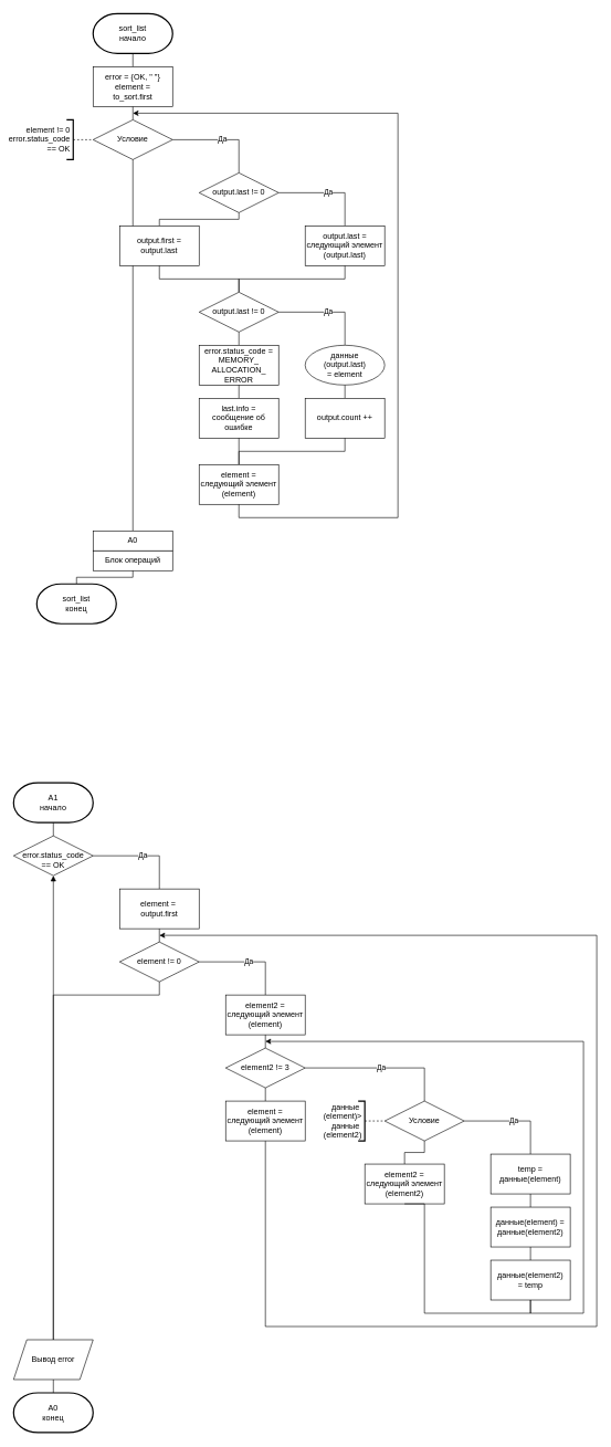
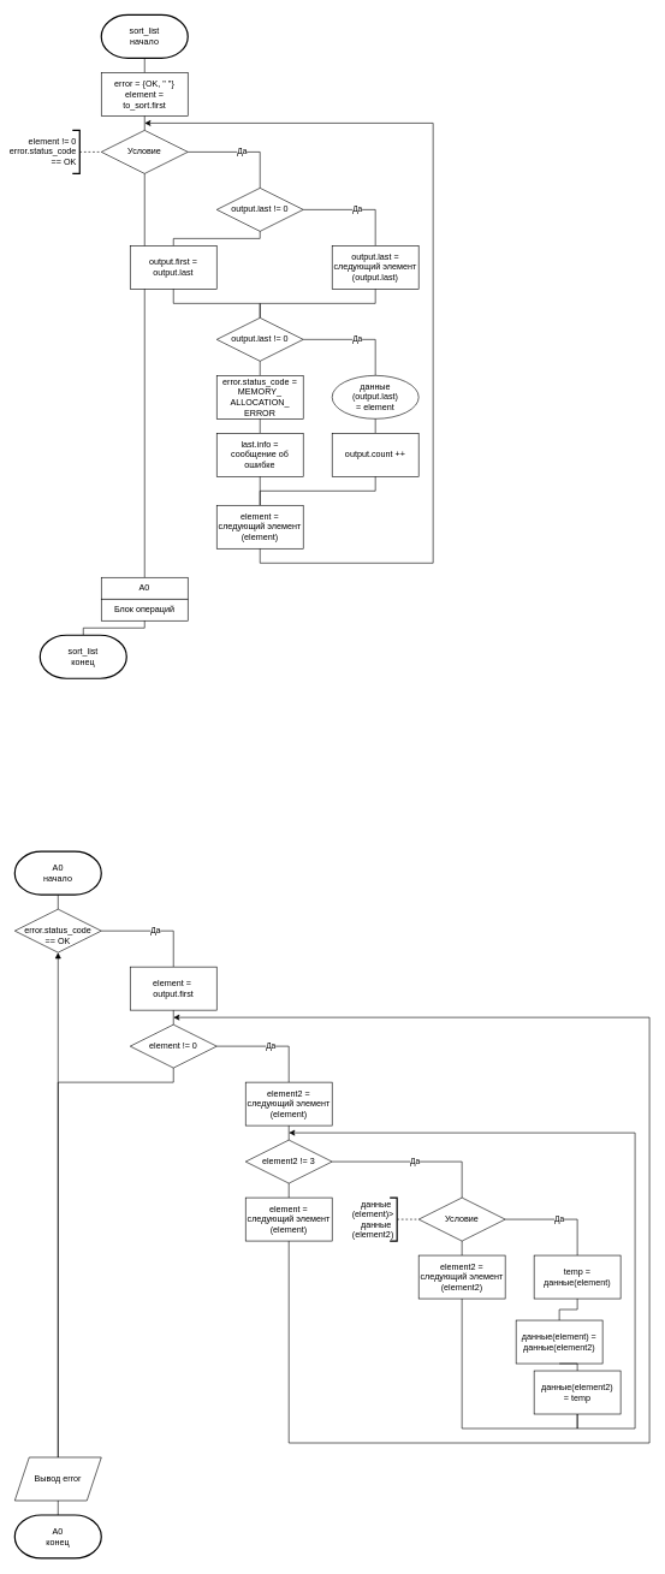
  <mxCell id="0" />
  <mxCell id="1" parent="0" />
  <mxCell id="2" value="sort_list&lt;br&gt;начало" style="strokeWidth=2;html=1;shape=mxgraph.flowchart.terminator;whiteSpace=wrap;" parent="1" vertex="1"><mxGeometry x="140" y="20" width="120" height="60" as="geometry" /></mxCell>
  <mxCell id="3" value="" style="endArrow=none;html=1;rounded=0;edgeStyle=orthogonalEdgeStyle;entryX=0.5;entryY=1;entryDx=0;entryDy=0;entryPerimeter=0;exitX=0.5;exitY=0;exitDx=0;exitDy=0;" parent="1" source="4" target="2" edge="1"><mxGeometry width="50" height="50" relative="1" as="geometry"><mxPoint x="200" y="100" as="sourcePoint" /><mxPoint x="200" y="100" as="targetPoint" /><Array as="points" /></mxGeometry></mxCell>
  <mxCell id="4" value="error = {OK, &quot; &quot;}&lt;br&gt;element =&lt;br&gt;to_sort.first" style="rounded=0;whiteSpace=wrap;html=1;" parent="1" vertex="1"><mxGeometry x="140" y="100" width="120" height="60" as="geometry" /></mxCell>
  <mxCell id="5" value="" style="endArrow=none;html=1;rounded=0;edgeStyle=orthogonalEdgeStyle;entryX=0.5;entryY=1;entryDx=0;entryDy=0;exitX=0.5;exitY=0;exitDx=0;exitDy=0;" parent="1" source="6" target="4" edge="1"><mxGeometry width="50" height="50" relative="1" as="geometry"><mxPoint x="200" y="180" as="sourcePoint" /><mxPoint x="250" y="190" as="targetPoint" /><Array as="points" /></mxGeometry></mxCell>
  <mxCell id="6" value="Условие" style="rhombus;whiteSpace=wrap;html=1;" parent="1" vertex="1"><mxGeometry x="140" y="180" width="120" height="60" as="geometry" /></mxCell>
  <mxCell id="7" value="" style="endArrow=none;html=1;rounded=0;edgeStyle=orthogonalEdgeStyle;entryX=0.5;entryY=1;entryDx=0;entryDy=0;exitX=0.5;exitY=0;exitDx=0;exitDy=0;" parent="1" source="64" target="6" edge="1"><mxGeometry width="50" height="50" relative="1" as="geometry"><mxPoint x="200" y="800" as="sourcePoint" /><mxPoint x="240" y="280" as="targetPoint" /><Array as="points" /></mxGeometry></mxCell>
  <mxCell id="8" value="Да" style="endArrow=none;html=1;rounded=0;edgeStyle=orthogonalEdgeStyle;entryX=1;entryY=0.5;entryDx=0;entryDy=0;exitX=0.5;exitY=0;exitDx=0;exitDy=0;" parent="1" source="11" target="6" edge="1"><mxGeometry width="50" height="50" relative="1" as="geometry"><mxPoint x="360" y="260" as="sourcePoint" /><mxPoint x="340" y="240" as="targetPoint" /><Array as="points"><mxPoint x="360" y="210" /></Array></mxGeometry></mxCell>
  <mxCell id="9" value="element != 0&amp;nbsp;&lt;br&gt;error.status_code&amp;nbsp;&lt;br&gt;== OK&amp;nbsp;" style="strokeWidth=2;html=1;shape=mxgraph.flowchart.annotation_1;align=right;pointerEvents=1;direction=west;" parent="1" vertex="1"><mxGeometry x="100" y="180" width="10" height="60" as="geometry" /></mxCell>
  <mxCell id="10" value="" style="endArrow=none;dashed=1;html=1;rounded=0;edgeStyle=orthogonalEdgeStyle;exitX=0;exitY=0.5;exitDx=0;exitDy=0;exitPerimeter=0;entryX=0;entryY=0.5;entryDx=0;entryDy=0;" parent="1" source="9" target="6" edge="1"><mxGeometry width="50" height="50" relative="1" as="geometry"><mxPoint x="170" y="290" as="sourcePoint" /><mxPoint x="140" y="210" as="targetPoint" /><Array as="points" /></mxGeometry></mxCell>
  <mxCell id="11" value="output.last != 0" style="rhombus;whiteSpace=wrap;html=1;" parent="1" vertex="1"><mxGeometry x="300" y="260" width="120" height="60" as="geometry" /></mxCell>
  <mxCell id="12" value="" style="endArrow=none;html=1;rounded=0;edgeStyle=orthogonalEdgeStyle;entryX=0.5;entryY=1;entryDx=0;entryDy=0;exitX=0.5;exitY=0;exitDx=0;exitDy=0;" parent="1" source="16" target="11" edge="1"><mxGeometry width="50" height="50" relative="1" as="geometry"><mxPoint x="360" y="340" as="sourcePoint" /><mxPoint x="400" y="360" as="targetPoint" /><Array as="points" /></mxGeometry></mxCell>
  <mxCell id="13" value="Да" style="endArrow=none;html=1;rounded=0;edgeStyle=orthogonalEdgeStyle;entryX=1;entryY=0.5;entryDx=0;entryDy=0;exitX=0.5;exitY=0;exitDx=0;exitDy=0;" parent="1" source="14" target="11" edge="1"><mxGeometry width="50" height="50" relative="1" as="geometry"><mxPoint x="520" y="340" as="sourcePoint" /><mxPoint x="500" y="320" as="targetPoint" /><Array as="points"><mxPoint x="520" y="290" /></Array></mxGeometry></mxCell>
  <mxCell id="14" value="output.last =&lt;br&gt;следующий элемент&lt;br&gt;(output.last)" style="rounded=0;whiteSpace=wrap;html=1;" parent="1" vertex="1"><mxGeometry x="460" y="340" width="120" height="60" as="geometry" /></mxCell>
  <mxCell id="15" value="" style="endArrow=none;html=1;rounded=0;edgeStyle=orthogonalEdgeStyle;entryX=0.5;entryY=1;entryDx=0;entryDy=0;exitX=0.5;exitY=0;exitDx=0;exitDy=0;" parent="1" source="18" target="14" edge="1"><mxGeometry width="50" height="50" relative="1" as="geometry"><mxPoint x="520" y="420" as="sourcePoint" /><mxPoint x="570" y="430" as="targetPoint" /><Array as="points"><mxPoint x="360" y="420" /><mxPoint x="520" y="420" /></Array></mxGeometry></mxCell>
  <mxCell id="16" value="output.first =&lt;br&gt;output.last" style="rounded=0;whiteSpace=wrap;html=1;" parent="1" vertex="1"><mxGeometry x="180" y="340" width="120" height="60" as="geometry" /></mxCell>
  <mxCell id="17" value="" style="endArrow=none;html=1;rounded=0;edgeStyle=orthogonalEdgeStyle;entryX=0.5;entryY=1;entryDx=0;entryDy=0;exitX=0.5;exitY=0;exitDx=0;exitDy=0;" parent="1" source="18" target="16" edge="1"><mxGeometry width="50" height="50" relative="1" as="geometry"><mxPoint x="360" y="420" as="sourcePoint" /><mxPoint x="410" y="430" as="targetPoint" /><Array as="points" /></mxGeometry></mxCell>
  <mxCell id="18" value="output.last != 0" style="rhombus;whiteSpace=wrap;html=1;" parent="1" vertex="1"><mxGeometry x="300" y="440" width="120" height="60" as="geometry" /></mxCell>
  <mxCell id="19" value="" style="endArrow=none;html=1;rounded=0;edgeStyle=orthogonalEdgeStyle;entryX=0.5;entryY=1;entryDx=0;entryDy=0;exitX=0.5;exitY=0;exitDx=0;exitDy=0;" parent="1" source="25" target="18" edge="1"><mxGeometry width="50" height="50" relative="1" as="geometry"><mxPoint x="360" y="520" as="sourcePoint" /><mxPoint x="400" y="540" as="targetPoint" /><Array as="points" /></mxGeometry></mxCell>
  <mxCell id="20" value="Да" style="endArrow=none;html=1;rounded=0;edgeStyle=orthogonalEdgeStyle;entryX=1;entryY=0.5;entryDx=0;entryDy=0;exitX=0.5;exitY=0;exitDx=0;exitDy=0;" parent="1" source="21" target="18" edge="1"><mxGeometry width="50" height="50" relative="1" as="geometry"><mxPoint x="520" y="520" as="sourcePoint" /><mxPoint x="500" y="500" as="targetPoint" /><Array as="points"><mxPoint x="520" y="470" /></Array></mxGeometry></mxCell>
  <mxCell id="21" value="данные&lt;br&gt;(output.last)&lt;br&gt;= element" style="ellipse;whiteSpace=wrap;html=1;" parent="1" vertex="1"><mxGeometry x="460" y="520" width="120" height="60" as="geometry" /></mxCell>
  <mxCell id="22" value="" style="endArrow=none;html=1;rounded=0;edgeStyle=orthogonalEdgeStyle;entryX=0.5;entryY=1;entryDx=0;entryDy=0;exitX=0.5;exitY=0;exitDx=0;exitDy=0;exitPerimeter=0;" parent="1" source="23" target="21" edge="1"><mxGeometry width="50" height="50" relative="1" as="geometry"><mxPoint x="520" y="600" as="sourcePoint" /><mxPoint x="570" y="610" as="targetPoint" /><Array as="points" /></mxGeometry></mxCell>
  <mxCell id="23" value="output.count ++" style="rounded=0;whiteSpace=wrap;html=1;" parent="1" vertex="1"><mxGeometry x="460" y="600" width="120" height="60" as="geometry" /></mxCell>
  <mxCell id="24" value="" style="endArrow=none;html=1;rounded=0;edgeStyle=orthogonalEdgeStyle;entryX=0.5;entryY=1;entryDx=0;entryDy=0;exitX=0.5;exitY=0;exitDx=0;exitDy=0;" parent="1" source="29" target="23" edge="1"><mxGeometry width="50" height="50" relative="1" as="geometry"><mxPoint x="520" y="680" as="sourcePoint" /><mxPoint x="570" y="690" as="targetPoint" /><Array as="points"><mxPoint x="360" y="680" /><mxPoint x="520" y="680" /></Array></mxGeometry></mxCell>
  <mxCell id="25" value="error.status_code =&lt;br&gt;MEMORY_&lt;br&gt;ALLOCATION_&lt;br&gt;ERROR" style="rounded=0;whiteSpace=wrap;html=1;" parent="1" vertex="1"><mxGeometry x="300" y="520" width="120" height="60" as="geometry" /></mxCell>
  <mxCell id="26" value="" style="endArrow=none;html=1;rounded=0;edgeStyle=orthogonalEdgeStyle;entryX=0.5;entryY=1;entryDx=0;entryDy=0;exitX=0.5;exitY=0;exitDx=0;exitDy=0;" parent="1" source="27" target="25" edge="1"><mxGeometry width="50" height="50" relative="1" as="geometry"><mxPoint x="360" y="600" as="sourcePoint" /><mxPoint x="410" y="610" as="targetPoint" /><Array as="points" /></mxGeometry></mxCell>
  <mxCell id="27" value="last.info =&lt;br&gt;сообщение об&lt;br&gt;ошибке" style="rounded=0;whiteSpace=wrap;html=1;" parent="1" vertex="1"><mxGeometry x="300" y="600" width="120" height="60" as="geometry" /></mxCell>
  <mxCell id="28" value="" style="endArrow=none;html=1;rounded=0;edgeStyle=orthogonalEdgeStyle;entryX=0.5;entryY=1;entryDx=0;entryDy=0;exitX=0.5;exitY=0;exitDx=0;exitDy=0;" parent="1" source="29" target="27" edge="1"><mxGeometry width="50" height="50" relative="1" as="geometry"><mxPoint x="360" y="680" as="sourcePoint" /><mxPoint x="410" y="690" as="targetPoint" /><Array as="points" /></mxGeometry></mxCell>
  <mxCell id="29" value="element =&lt;br&gt;следующий элемент&lt;br&gt;(element)" style="rounded=0;whiteSpace=wrap;html=1;" parent="1" vertex="1"><mxGeometry x="300" y="700" width="120" height="60" as="geometry" /></mxCell>
  <mxCell id="30" value="" style="endArrow=none;html=1;rounded=0;edgeStyle=orthogonalEdgeStyle;entryX=0.5;entryY=1;entryDx=0;entryDy=0;startArrow=classic;startFill=1;" parent="1" target="29" edge="1"><mxGeometry width="50" height="50" relative="1" as="geometry"><mxPoint x="200" y="170" as="sourcePoint" /><mxPoint x="410" y="790" as="targetPoint" /><Array as="points"><mxPoint x="600" y="170" /><mxPoint x="600" y="780" /><mxPoint x="360" y="780" /></Array></mxGeometry></mxCell>
  <mxCell id="31" value="&lt;br&gt;error.status_code&lt;br&gt;== OK" style="rhombus;whiteSpace=wrap;html=1;" parent="1" vertex="1"><mxGeometry x="20" y="1260" width="120" height="60" as="geometry" /></mxCell>
  <mxCell id="32" value="" style="endArrow=block;html=1;rounded=0;edgeStyle=orthogonalEdgeStyle;entryX=0.5;entryY=1;entryDx=0;entryDy=0;exitX=0.5;exitY=0;exitDx=0;exitDy=0;" parent="1" source="61" target="31" edge="1"><mxGeometry width="50" height="50" relative="1" as="geometry"><mxPoint x="80" y="1340" as="sourcePoint" /><mxPoint x="120" y="1360" as="targetPoint" /><Array as="points" /></mxGeometry></mxCell>
  <mxCell id="33" value="Да" style="endArrow=none;html=1;rounded=0;edgeStyle=orthogonalEdgeStyle;entryX=1;entryY=0.5;entryDx=0;entryDy=0;exitX=0.5;exitY=0;exitDx=0;exitDy=0;" parent="1" source="34" target="31" edge="1"><mxGeometry width="50" height="50" relative="1" as="geometry"><mxPoint x="240" y="1340" as="sourcePoint" /><mxPoint x="220" y="1320" as="targetPoint" /><Array as="points"><mxPoint x="240" y="1290" /></Array></mxGeometry></mxCell>
  <mxCell id="34" value="element =&amp;nbsp;&lt;br&gt;output.first" style="rounded=0;whiteSpace=wrap;html=1;" parent="1" vertex="1"><mxGeometry x="180" y="1340" width="120" height="60" as="geometry" /></mxCell>
  <mxCell id="35" value="" style="endArrow=none;html=1;rounded=0;edgeStyle=orthogonalEdgeStyle;entryX=0.5;entryY=1;entryDx=0;entryDy=0;exitX=0.5;exitY=0;exitDx=0;exitDy=0;" parent="1" source="38" target="34" edge="1"><mxGeometry width="50" height="50" relative="1" as="geometry"><mxPoint x="240" y="1420" as="sourcePoint" /><mxPoint x="290" y="1430" as="targetPoint" /><Array as="points" /></mxGeometry></mxCell>
- <mxCell id="36" value="А1&lt;br style=&quot;border-color: var(--border-color);&quot;&gt;начало" style="strokeWidth=2;html=1;shape=mxgraph.flowchart.terminator;whiteSpace=wrap;" parent="1" vertex="1"><mxGeometry x="20" y="1180" width="120" height="60" as="geometry" /></mxCell>
+ <mxCell id="36" value="А0&lt;br style=&quot;border-color: var(--border-color);&quot;&gt;начало" style="strokeWidth=2;html=1;shape=mxgraph.flowchart.terminator;whiteSpace=wrap;" parent="1" vertex="1"><mxGeometry x="20" y="1180" width="120" height="60" as="geometry" /></mxCell>
  <mxCell id="37" value="" style="endArrow=none;html=1;rounded=0;edgeStyle=orthogonalEdgeStyle;entryX=0.5;entryY=1;entryDx=0;entryDy=0;entryPerimeter=0;exitX=0.5;exitY=0;exitDx=0;exitDy=0;" parent="1" source="31" target="36" edge="1"><mxGeometry width="50" height="50" relative="1" as="geometry"><mxPoint x="80" y="1260" as="sourcePoint" /><mxPoint x="80" y="1260" as="targetPoint" /><Array as="points" /></mxGeometry></mxCell>
  <mxCell id="38" value="element != 0" style="rhombus;whiteSpace=wrap;html=1;" parent="1" vertex="1"><mxGeometry x="180" y="1420" width="120" height="60" as="geometry" /></mxCell>
  <mxCell id="39" value="" style="endArrow=none;html=1;rounded=0;edgeStyle=orthogonalEdgeStyle;entryX=0.5;entryY=1;entryDx=0;entryDy=0;exitX=0.5;exitY=0;exitDx=0;exitDy=0;" parent="1" source="61" target="38" edge="1"><mxGeometry width="50" height="50" relative="1" as="geometry"><mxPoint x="240" y="1500" as="sourcePoint" /><mxPoint x="280" y="1520" as="targetPoint" /><Array as="points"><mxPoint x="80" y="1500" /><mxPoint x="240" y="1500" /></Array></mxGeometry></mxCell>
  <mxCell id="40" value="Да" style="endArrow=none;html=1;rounded=0;edgeStyle=orthogonalEdgeStyle;entryX=1;entryY=0.5;entryDx=0;entryDy=0;exitX=0.5;exitY=0;exitDx=0;exitDy=0;" parent="1" source="42" target="38" edge="1"><mxGeometry width="50" height="50" relative="1" as="geometry"><mxPoint x="400" y="1500" as="sourcePoint" /><mxPoint x="380" y="1480" as="targetPoint" /><Array as="points"><mxPoint x="400" y="1450" /></Array></mxGeometry></mxCell>
  <mxCell id="41" value="" style="endArrow=classic;html=1;rounded=0;edgeStyle=orthogonalEdgeStyle;exitX=0.5;exitY=1;exitDx=0;exitDy=0;" parent="1" source="60" edge="1"><mxGeometry width="50" height="50" relative="1" as="geometry"><mxPoint x="400" y="1410" as="sourcePoint" /><mxPoint x="240" y="1410" as="targetPoint" /><Array as="points"><mxPoint x="400" y="2000" /><mxPoint x="900" y="2000" /><mxPoint x="900" y="1410" /></Array></mxGeometry></mxCell>
  <mxCell id="42" value="element2 =&lt;br&gt;следующий элемент&lt;br&gt;(element)" style="rounded=0;whiteSpace=wrap;html=1;" parent="1" vertex="1"><mxGeometry x="340" y="1500" width="120" height="60" as="geometry" /></mxCell>
  <mxCell id="43" value="" style="endArrow=none;html=1;rounded=0;edgeStyle=orthogonalEdgeStyle;entryX=0.5;entryY=1;entryDx=0;entryDy=0;exitX=0.5;exitY=0;exitDx=0;exitDy=0;" parent="1" source="44" target="42" edge="1"><mxGeometry width="50" height="50" relative="1" as="geometry"><mxPoint x="400" y="1580" as="sourcePoint" /><mxPoint x="450" y="1590" as="targetPoint" /><Array as="points" /></mxGeometry></mxCell>
  <mxCell id="44" value="element2 != 3" style="rhombus;whiteSpace=wrap;html=1;" parent="1" vertex="1"><mxGeometry x="340" y="1580" width="120" height="60" as="geometry" /></mxCell>
  <mxCell id="45" value="" style="endArrow=none;html=1;rounded=0;edgeStyle=orthogonalEdgeStyle;entryX=0.5;entryY=1;entryDx=0;entryDy=0;exitX=0.5;exitY=0;exitDx=0;exitDy=0;" parent="1" source="60" target="44" edge="1"><mxGeometry width="50" height="50" relative="1" as="geometry"><mxPoint x="400" y="1660" as="sourcePoint" /><mxPoint x="440" y="1680" as="targetPoint" /><Array as="points" /></mxGeometry></mxCell>
  <mxCell id="46" value="Да" style="endArrow=none;html=1;rounded=0;edgeStyle=orthogonalEdgeStyle;entryX=1;entryY=0.5;entryDx=0;entryDy=0;exitX=0.5;exitY=0;exitDx=0;exitDy=0;" parent="1" source="48" target="44" edge="1"><mxGeometry width="50" height="50" relative="1" as="geometry"><mxPoint x="560" y="1660" as="sourcePoint" /><mxPoint x="540" y="1640" as="targetPoint" /><Array as="points"><mxPoint x="640" y="1610" /></Array></mxGeometry></mxCell>
  <mxCell id="47" value="" style="endArrow=classic;html=1;rounded=0;edgeStyle=orthogonalEdgeStyle;exitX=0.5;exitY=1;exitDx=0;exitDy=0;" parent="1" source="57" edge="1"><mxGeometry width="50" height="50" relative="1" as="geometry"><mxPoint x="560" y="1570" as="sourcePoint" /><mxPoint x="400" y="1570" as="targetPoint" /><Array as="points"><mxPoint x="800" y="1980" /><mxPoint x="880" y="1980" /><mxPoint x="880" y="1570" /></Array></mxGeometry></mxCell>
  <mxCell id="48" value="Условие" style="rhombus;whiteSpace=wrap;html=1;" parent="1" vertex="1"><mxGeometry x="580" y="1660" width="120" height="60" as="geometry" /></mxCell>
  <mxCell id="49" value="" style="endArrow=none;html=1;rounded=0;edgeStyle=orthogonalEdgeStyle;entryX=0.5;entryY=1;entryDx=0;entryDy=0;exitX=0.5;exitY=0;exitDx=0;exitDy=0;" parent="1" source="58" target="48" edge="1"><mxGeometry width="50" height="50" relative="1" as="geometry"><mxPoint x="640" y="1740" as="sourcePoint" /><mxPoint x="680" y="1760" as="targetPoint" /><Array as="points" /></mxGeometry></mxCell>
  <mxCell id="50" value="Да" style="endArrow=none;html=1;rounded=0;edgeStyle=orthogonalEdgeStyle;entryX=1;entryY=0.5;entryDx=0;entryDy=0;exitX=0.5;exitY=0;exitDx=0;exitDy=0;" parent="1" source="53" target="48" edge="1"><mxGeometry width="50" height="50" relative="1" as="geometry"><mxPoint x="800" y="1740" as="sourcePoint" /><mxPoint x="780" y="1720" as="targetPoint" /><Array as="points"><mxPoint x="800" y="1690" /></Array></mxGeometry></mxCell>
  <mxCell id="51" value="данные&amp;nbsp;&amp;nbsp;&lt;br&gt;(element)&amp;gt;&amp;nbsp;&lt;br style=&quot;border-color: var(--border-color); text-align: center;&quot;&gt;&lt;span style=&quot;text-align: center;&quot;&gt;данные&amp;nbsp;&amp;nbsp;&lt;br&gt;(element2)&amp;nbsp;&lt;/span&gt;" style="strokeWidth=2;html=1;shape=mxgraph.flowchart.annotation_1;align=right;pointerEvents=1;direction=west;" parent="1" vertex="1"><mxGeometry x="540" y="1660" width="10" height="60" as="geometry" /></mxCell>
  <mxCell id="52" value="" style="endArrow=none;dashed=1;html=1;rounded=0;edgeStyle=orthogonalEdgeStyle;exitX=0;exitY=0.5;exitDx=0;exitDy=0;exitPerimeter=0;entryX=0;entryY=0.5;entryDx=0;entryDy=0;" parent="1" source="51" target="48" edge="1"><mxGeometry width="50" height="50" relative="1" as="geometry"><mxPoint x="610" y="1770" as="sourcePoint" /><mxPoint x="580" y="1690" as="targetPoint" /><Array as="points" /></mxGeometry></mxCell>
  <mxCell id="53" value="temp =&lt;br&gt;данные(element)" style="rounded=0;whiteSpace=wrap;html=1;" parent="1" vertex="1"><mxGeometry x="740" y="1740" width="120" height="60" as="geometry" /></mxCell>
  <mxCell id="54" value="" style="endArrow=none;html=1;rounded=0;edgeStyle=orthogonalEdgeStyle;entryX=0.5;entryY=1;entryDx=0;entryDy=0;exitX=0.5;exitY=0;exitDx=0;exitDy=0;" parent="1" source="55" target="53" edge="1"><mxGeometry width="50" height="50" relative="1" as="geometry"><mxPoint x="800" y="1820" as="sourcePoint" /><mxPoint x="850" y="1830" as="targetPoint" /><Array as="points" /></mxGeometry></mxCell>
- <mxCell id="55" value="данные(element) =&lt;br&gt;данные(element2)" style="rounded=0;whiteSpace=wrap;html=1;" parent="1" vertex="1"><mxGeometry x="740" y="1820" width="120" height="60" as="geometry" /></mxCell>
+ <mxCell id="55" value="данные(element) =&lt;br&gt;данные(element2)" style="rounded=0;whiteSpace=wrap;html=1;" parent="1" vertex="1"><mxGeometry x="715" y="1830" width="120" height="60" as="geometry" /></mxCell>
  <mxCell id="56" value="" style="endArrow=none;html=1;rounded=0;edgeStyle=orthogonalEdgeStyle;entryX=0.5;entryY=1;entryDx=0;entryDy=0;exitX=0.5;exitY=0;exitDx=0;exitDy=0;" parent="1" source="57" target="55" edge="1"><mxGeometry width="50" height="50" relative="1" as="geometry"><mxPoint x="800" y="1900" as="sourcePoint" /><mxPoint x="850" y="1910" as="targetPoint" /><Array as="points" /></mxGeometry></mxCell>
  <mxCell id="57" value="данные(element2)&lt;br&gt;= temp" style="rounded=0;whiteSpace=wrap;html=1;" parent="1" vertex="1"><mxGeometry x="740" y="1900" width="120" height="60" as="geometry" /></mxCell>
- <mxCell id="58" value="element2 =&lt;br&gt;следующий элемент&lt;br&gt;(element2)" style="rounded=0;whiteSpace=wrap;html=1;" parent="1" vertex="1"><mxGeometry x="550" y="1755" width="120" height="60" as="geometry" /></mxCell>
+ <mxCell id="58" value="element2 =&lt;br&gt;следующий элемент&lt;br&gt;(element2)" style="rounded=0;whiteSpace=wrap;html=1;" parent="1" vertex="1"><mxGeometry x="580" y="1740" width="120" height="60" as="geometry" /></mxCell>
  <mxCell id="59" value="" style="endArrow=none;html=1;rounded=0;edgeStyle=orthogonalEdgeStyle;entryX=0.5;entryY=1;entryDx=0;entryDy=0;exitX=0.5;exitY=1;exitDx=0;exitDy=0;" parent="1" source="57" target="58" edge="1"><mxGeometry width="50" height="50" relative="1" as="geometry"><mxPoint x="640" y="1820" as="sourcePoint" /><mxPoint x="690" y="1830" as="targetPoint" /><Array as="points"><mxPoint x="800" y="1980" /><mxPoint x="640" y="1980" /></Array></mxGeometry></mxCell>
  <mxCell id="60" value="element =&lt;br&gt;следующий элемент&lt;br&gt;(element)" style="rounded=0;whiteSpace=wrap;html=1;" parent="1" vertex="1"><mxGeometry x="340" y="1660" width="120" height="60" as="geometry" /></mxCell>
  <mxCell id="61" value="Вывод error" style="shape=parallelogram;perimeter=parallelogramPerimeter;whiteSpace=wrap;html=1;fixedSize=1;" parent="1" vertex="1"><mxGeometry x="20" y="2020" width="120" height="60" as="geometry" /></mxCell>
  <mxCell id="62" value="" style="endArrow=none;html=1;rounded=0;edgeStyle=orthogonalEdgeStyle;entryX=0.5;entryY=1;entryDx=0;entryDy=0;exitX=0.5;exitY=0;exitDx=0;exitDy=0;exitPerimeter=0;" parent="1" source="63" target="61" edge="1"><mxGeometry width="50" height="50" relative="1" as="geometry"><mxPoint x="80" y="2100" as="sourcePoint" /><mxPoint x="90" y="2170" as="targetPoint" /><Array as="points" /></mxGeometry></mxCell>
  <mxCell id="63" value="А0&lt;br&gt;конец" style="strokeWidth=2;html=1;shape=mxgraph.flowchart.terminator;whiteSpace=wrap;" parent="1" vertex="1"><mxGeometry x="20" y="2100" width="120" height="60" as="geometry" /></mxCell>
  <mxCell id="64" value="А0" style="rounded=0;whiteSpace=wrap;html=1;" parent="1" vertex="1"><mxGeometry x="140" y="800" width="120" height="30" as="geometry" /></mxCell>
  <mxCell id="65" value="Блок операций" style="rounded=0;whiteSpace=wrap;html=1;" parent="1" vertex="1"><mxGeometry x="140" y="830" width="120" height="30" as="geometry" /></mxCell>
  <mxCell id="66" value="" style="endArrow=none;html=1;rounded=0;edgeStyle=orthogonalEdgeStyle;entryX=0.5;entryY=1;entryDx=0;entryDy=0;exitX=0.5;exitY=0;exitDx=0;exitDy=0;exitPerimeter=0;" parent="1" source="67" target="65" edge="1"><mxGeometry width="50" height="50" relative="1" as="geometry"><mxPoint x="200" y="880" as="sourcePoint" /><mxPoint x="190" y="880" as="targetPoint" /><Array as="points" /></mxGeometry></mxCell>
  <mxCell id="67" value="sort_list&lt;br&gt;конец" style="strokeWidth=2;html=1;shape=mxgraph.flowchart.terminator;whiteSpace=wrap;" parent="1" vertex="1"><mxGeometry x="55" y="880" width="120" height="60" as="geometry" /></mxCell>
